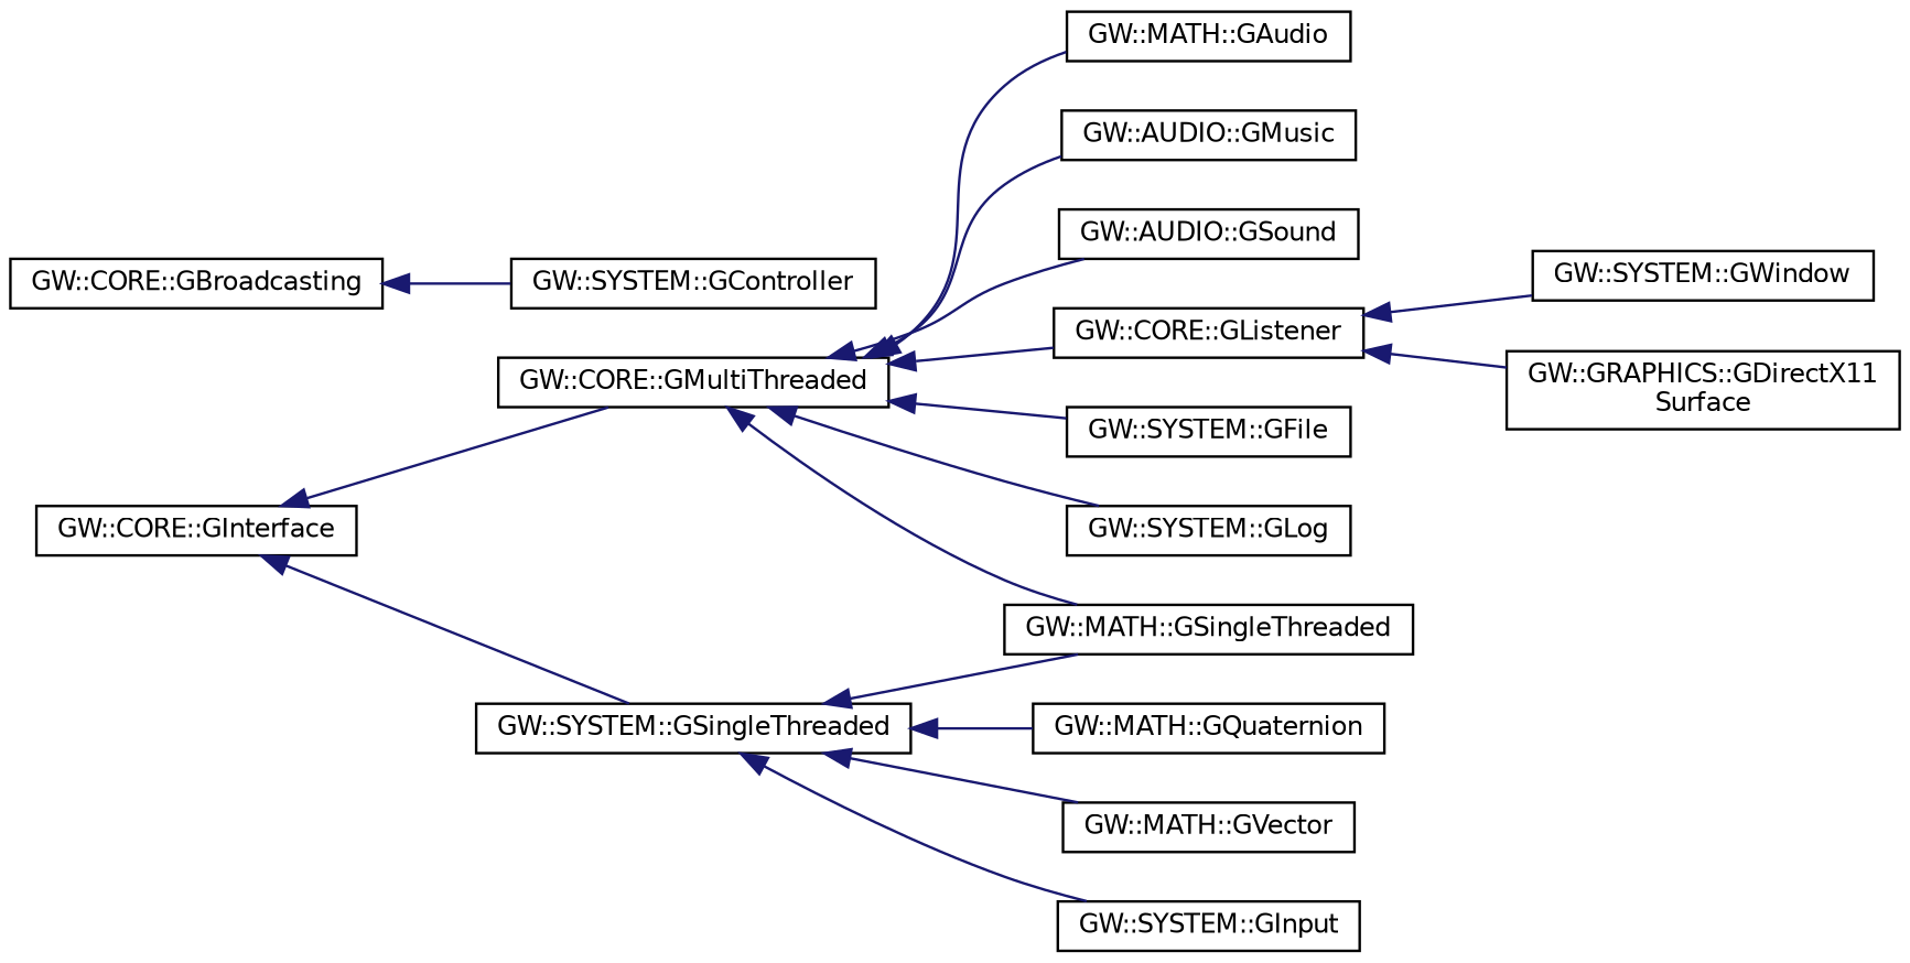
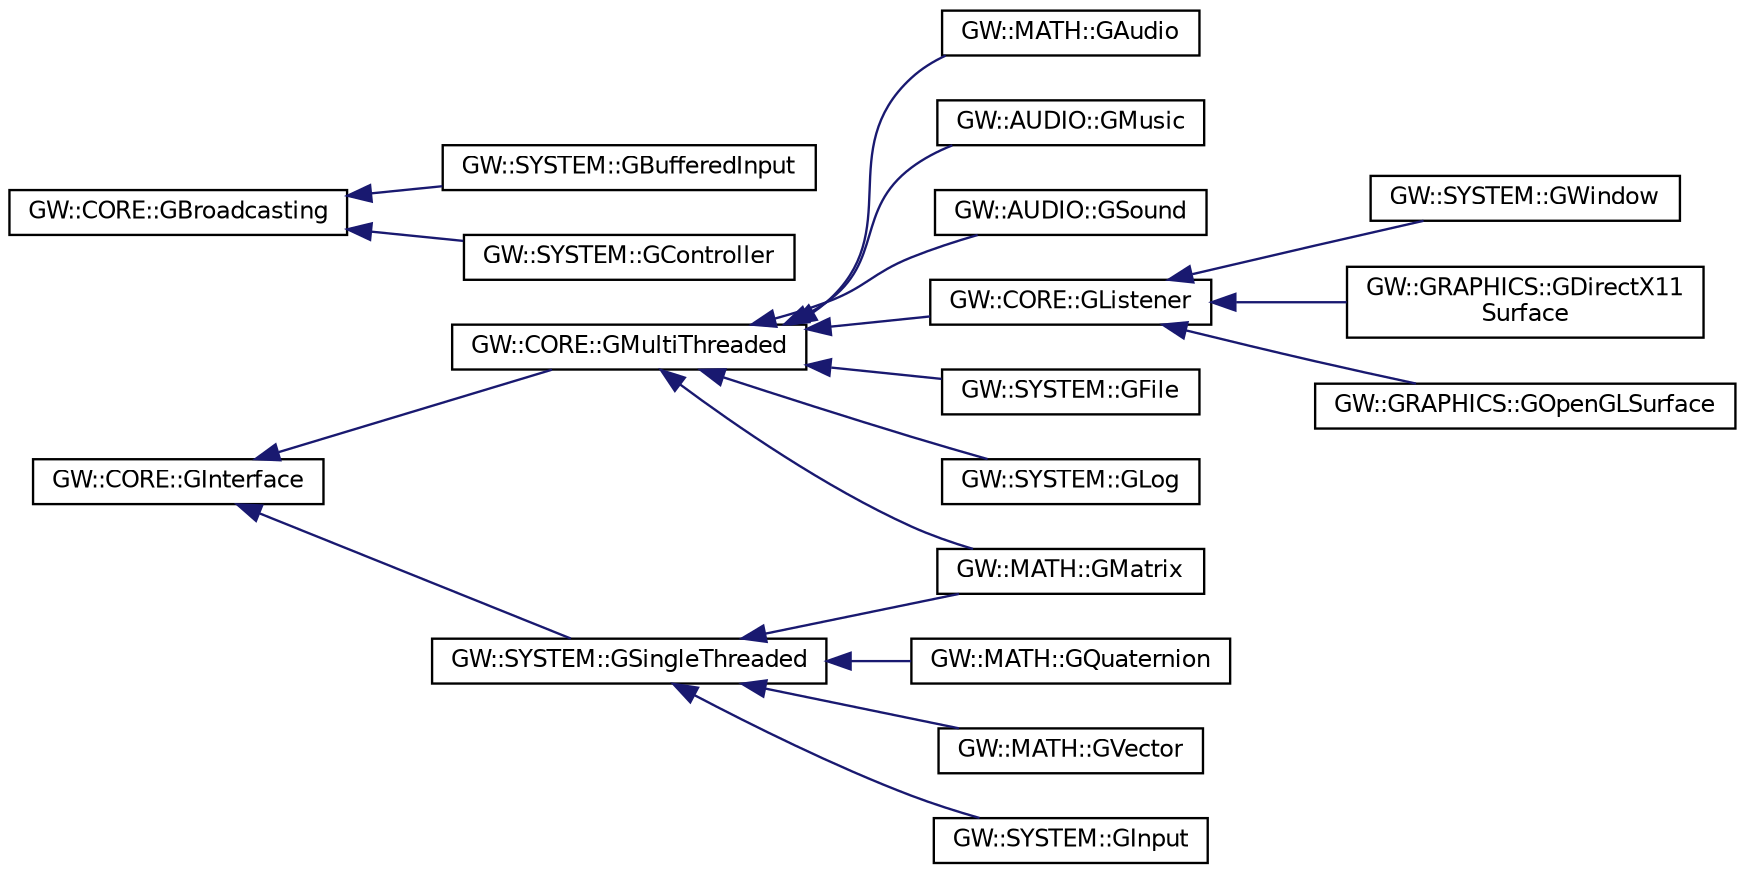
  digraph {
    rankdir=LR
    node [color=black fillcolor=white fontname=Helvetica fontsize=10 shape=record style=filled]
    edge [color=midnightblue dir=back fontname=Helvetica fontsize=10 labelfontname=Helvetica labelfontsize=10 style=solid]
    n1 [height=0.2 label="GW::CORE::GInterface" width=0.4]
    n2 [height=0.2 label="GW::CORE::GMultiThreaded" width=0.4]
    n3 [height=0.2 label="GW::SYSTEM::GSingleThreaded" width=0.4]
    n4 [height=0.2 label="GW::MATH::GAudio" width=0.4]
    n5 [height=0.2 label="GW::AUDIO::GMusic" width=0.4]
    n6 [height=0.2 label="GW::AUDIO::GSound" width=0.4]
    n7 [height=0.2 label="GW::CORE::GListener" width=0.4]
    n8 [height=0.2 label="GW::SYSTEM::GFile" width=0.4]
    n9 [height=0.2 label="GW::SYSTEM::GLog" width=0.4]
-   n10 [height=0.2 label="GW::MATH::GSingleThreaded" width=0.4]
+   n10 [height=0.2 label="GW::MATH::GMatrix" width=0.4]
    n11 [height=0.2 label="GW::MATH::GQuaternion" width=0.4]
    n12 [height=0.2 label="GW::MATH::GVector" width=0.4]
    n13 [height=0.2 label="GW::SYSTEM::GInput" width=0.4]
    n14 [height=0.2 label="GW::CORE::GBroadcasting" width=0.4]
+   n15 [height=0.2 label="GW::SYSTEM::GBufferedInput" width=0.4]
    n16 [height=0.2 label="GW::SYSTEM::GController" width=0.4]
    n17 [height=0.2 label="GW::SYSTEM::GWindow" width=0.4]
    n18 [height=0.2 label="GW::GRAPHICS::GDirectX11\lSurface" width=0.4]
+   n19 [height=0.2 label="GW::GRAPHICS::GOpenGLSurface" width=0.4]
    n1 -> n2
    n1 -> n3
    n2 -> n4
    n2 -> n5
    n2 -> n6
    n2 -> n7
    n2 -> n8
    n2 -> n9
    n2 -> n10
    n3 -> n10
    n3 -> n11
    n3 -> n12
    n3 -> n13
    n7 -> n17
    n7 -> n18
+   n7 -> n19
+   n14 -> n15
    n14 -> n16
  }
